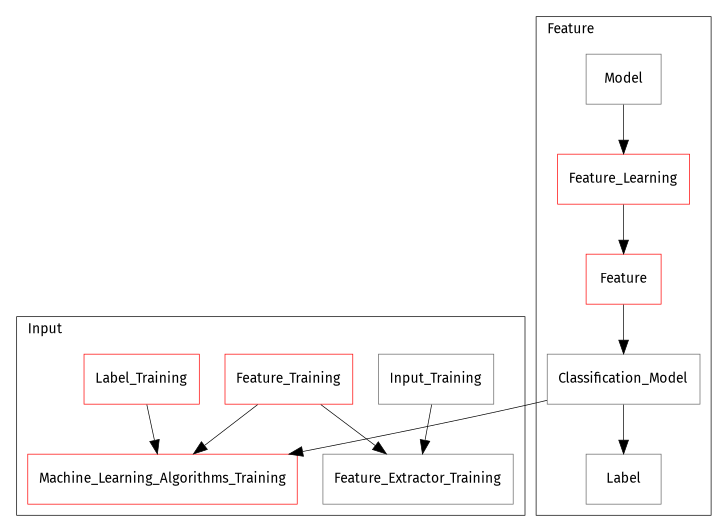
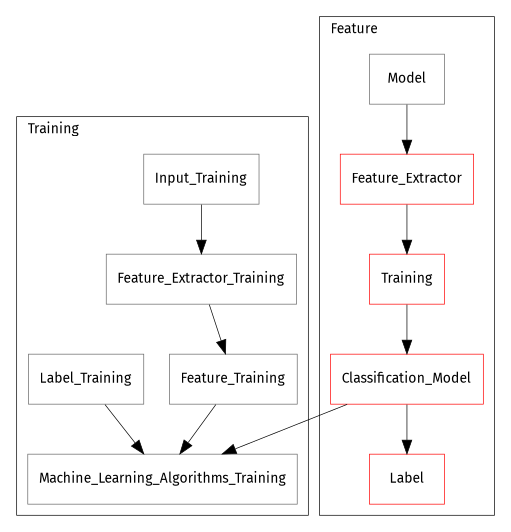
  digraph {
    fontname="Fira Sans"
    fontsize=10
    labeljust=left
    penwidth=0.5
    node [color=gray40 fontname="Fira Sans" fontsize=10 penwidth=0.5 shape=box]
    edge [fontname="Fira Sans" fontsize=10 penwidth=0.5]
    Input_Training
    Feature_Extractor_Training
-   Feature_Training [color=red]
-   Label_Training [color=red]
-   Machine_Learning_Algorithms_Training [color=red]
+   Feature_Training
+   Label_Training
+   Machine_Learning_Algorithms_Training
    n6 [label=Model]
-   Feature_Extractor [color=red label=Feature_Learning]
-   Feature [color=red]
-   Label
-   Classification_Model
+   Feature_Extractor [color=red]
+   Feature [color=red label=Training]
+   Label [color=red]
+   Classification_Model [color=red]
    subgraph cluster_1 {
-     label=Input
+     label=Training
      Input_Training
      Feature_Extractor_Training
      Feature_Training
      Label_Training
      Machine_Learning_Algorithms_Training
    }
    subgraph cluster_2 {
      label=Feature
      n6
      Feature_Extractor
      Feature
      Label
      Classification_Model
    }
    Input_Training -> Feature_Extractor_Training
-   Feature_Training -> Feature_Extractor_Training
+   Feature_Extractor_Training -> Feature_Training
    Feature_Training -> Machine_Learning_Algorithms_Training
    Label_Training -> Machine_Learning_Algorithms_Training
    n6 -> Feature_Extractor
    Feature_Extractor -> Feature
    Feature -> Classification_Model
    Classification_Model -> Machine_Learning_Algorithms_Training
    Classification_Model -> Label
  }
